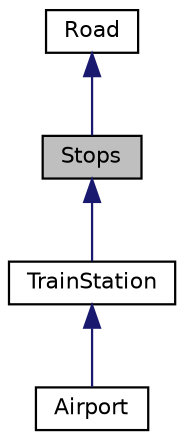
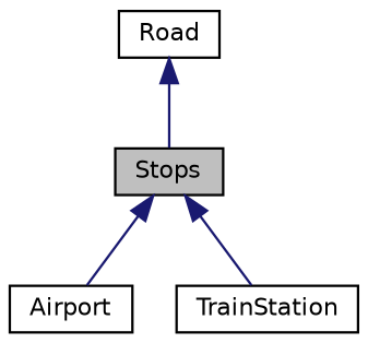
  digraph {
    node [color=black fillcolor=white fontname=Helvetica fontsize=10 shape=record style=filled]
    edge [color=midnightblue dir=back fontname=Helvetica fontsize=10 labelfontname=Helvetica labelfontsize=10 style=solid]
    n1 [fillcolor=grey75 fontcolor=black height=0.2 label=Stops width=0.4]
    n2 [height=0.2 label=Airport width=0.4]
    n3 [height=0.2 label=TrainStation width=0.4]
    n4 [height=0.2 label=Road width=0.4]
-   n3 -> n2
+   n1 -> n2
    n1 -> n3
    n4 -> n1
  }
